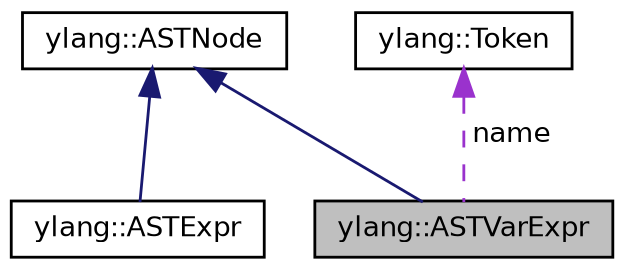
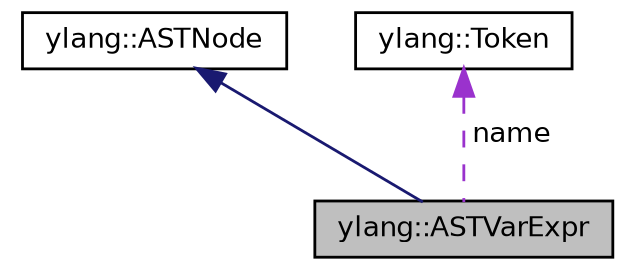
  digraph {
    node [color=black fillcolor=white fontname=Helvetica fontsize=10 shape=record style=filled]
    edge [color=midnightblue dir=back fontname=Helvetica fontsize=10 labelfontname=Helvetica labelfontsize=10 style=solid]
    n1 [fillcolor=grey75 fontcolor=black height=0.2 label="ylang::ASTVarExpr" width=0.4]
-   n2 [height=0.2 label="ylang::ASTExpr" width=0.4]
    n3 [height=0.2 label="ylang::ASTNode" width=0.4]
    n4 [height=0.2 label="ylang::Token" width=0.4]
    n3 -> n1
-   n3 -> n2
    n4 -> n1 [color=darkorchid3 label=" name" style=dashed]
  }
